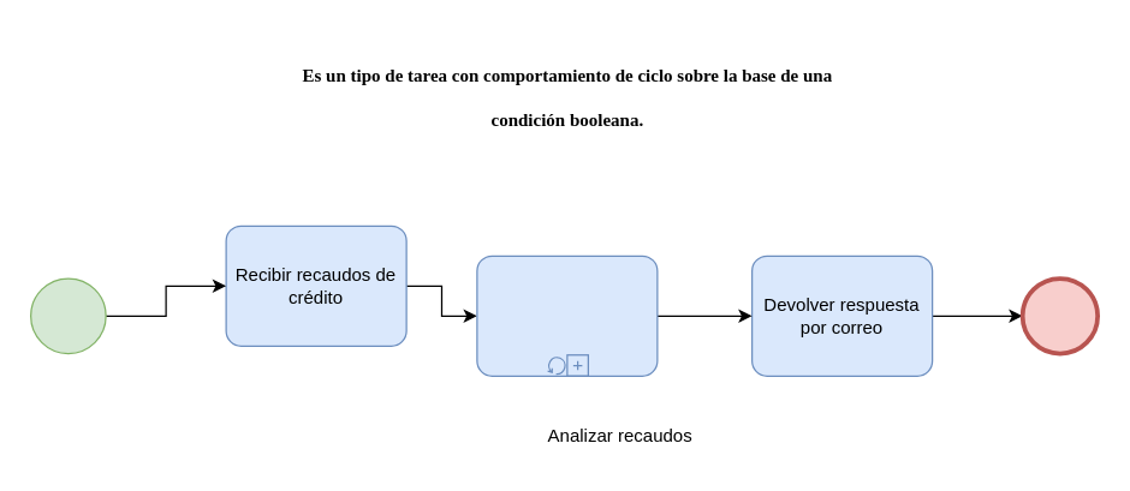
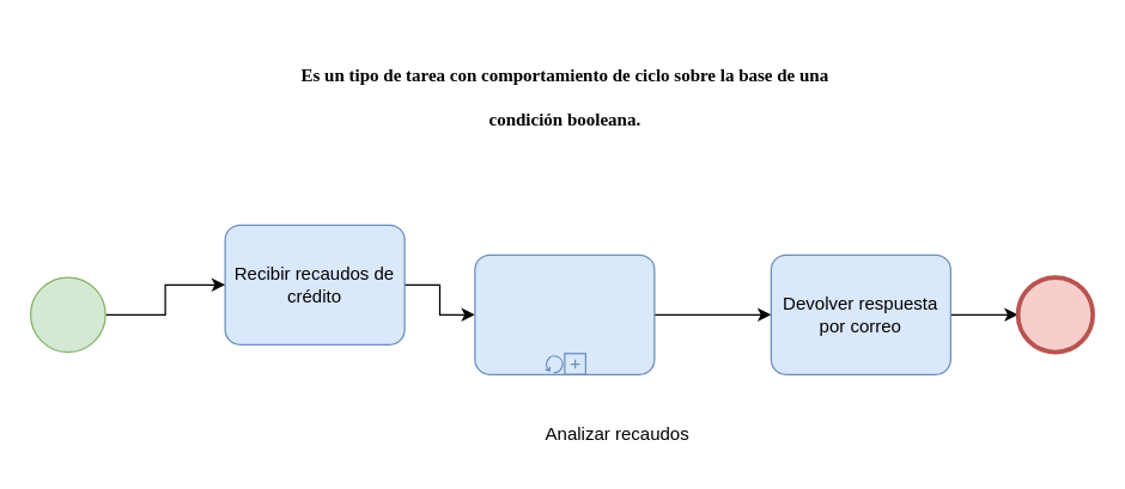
  <mxCell id="0" />
  <mxCell id="1" parent="0" />
  <mxCell id="2" value="" style="edgeStyle=orthogonalEdgeStyle;rounded=0;orthogonalLoop=1;jettySize=auto;html=1;" edge="1" parent="1" source="3" target="10"><mxGeometry relative="1" as="geometry" /></mxCell>
- <mxCell id="3" value="Devolver respuesta por correo" style="points=[[0.25,0,0],[0.5,0,0],[0.75,0,0],[1,0.25,0],[1,0.5,0],[1,0.75,0],[0.75,1,0],[0.5,1,0],[0.25,1,0],[0,0.75,0],[0,0.5,0],[0,0.25,0]];shape=mxgraph.bpmn.task;whiteSpace=wrap;rectStyle=rounded;size=10;html=1;taskMarker=abstract;fillColor=#dae8fc;strokeColor=#6c8ebf;" vertex="1" parent="1"><mxGeometry x="500" y="170" width="120" height="80" as="geometry" /></mxCell>
+ <mxCell id="3" value="Devolver respuesta por correo" style="points=[[0.25,0,0],[0.5,0,0],[0.75,0,0],[1,0.25,0],[1,0.5,0],[1,0.75,0],[0.75,1,0],[0.5,1,0],[0.25,1,0],[0,0.75,0],[0,0.5,0],[0,0.25,0]];shape=mxgraph.bpmn.task;whiteSpace=wrap;rectStyle=rounded;size=10;html=1;taskMarker=abstract;fillColor=#dae8fc;strokeColor=#6c8ebf;" vertex="1" parent="1"><mxGeometry x="515" y="170" width="120" height="80" as="geometry" /></mxCell>
  <mxCell id="4" value="" style="edgeStyle=orthogonalEdgeStyle;rounded=0;orthogonalLoop=1;jettySize=auto;html=1;" edge="1" parent="1" source="5" target="7"><mxGeometry relative="1" as="geometry" /></mxCell>
  <mxCell id="5" value="Recibir recaudos de crédito" style="points=[[0.25,0,0],[0.5,0,0],[0.75,0,0],[1,0.25,0],[1,0.5,0],[1,0.75,0],[0.75,1,0],[0.5,1,0],[0.25,1,0],[0,0.75,0],[0,0.5,0],[0,0.25,0]];shape=mxgraph.bpmn.task;whiteSpace=wrap;rectStyle=rounded;size=10;html=1;taskMarker=abstract;fillColor=#dae8fc;strokeColor=#6c8ebf;" vertex="1" parent="1"><mxGeometry x="150" y="150" width="120" height="80" as="geometry" /></mxCell>
  <mxCell id="6" value="" style="edgeStyle=orthogonalEdgeStyle;rounded=0;orthogonalLoop=1;jettySize=auto;html=1;" edge="1" parent="1" source="7" target="3"><mxGeometry relative="1" as="geometry" /></mxCell>
  <mxCell id="7" value="" style="points=[[0.25,0,0],[0.5,0,0],[0.75,0,0],[1,0.25,0],[1,0.5,0],[1,0.75,0],[0.75,1,0],[0.5,1,0],[0.25,1,0],[0,0.75,0],[0,0.5,0],[0,0.25,0]];shape=mxgraph.bpmn.task;whiteSpace=wrap;rectStyle=rounded;size=10;html=1;taskMarker=abstract;isLoopStandard=1;isLoopSub=1;fillColor=#dae8fc;strokeColor=#6c8ebf;" vertex="1" parent="1"><mxGeometry x="317" y="170" width="120" height="80" as="geometry" /></mxCell>
  <mxCell id="8" value="" style="edgeStyle=orthogonalEdgeStyle;rounded=0;orthogonalLoop=1;jettySize=auto;html=1;" edge="1" parent="1" source="9" target="5"><mxGeometry relative="1" as="geometry" /></mxCell>
  <mxCell id="9" value="" style="points=[[0.145,0.145,0],[0.5,0,0],[0.855,0.145,0],[1,0.5,0],[0.855,0.855,0],[0.5,1,0],[0.145,0.855,0],[0,0.5,0]];shape=mxgraph.bpmn.event;html=1;verticalLabelPosition=bottom;labelBackgroundColor=#ffffff;verticalAlign=top;align=center;perimeter=ellipsePerimeter;outlineConnect=0;aspect=fixed;outline=standard;symbol=general;fillColor=#d5e8d4;strokeColor=#82b366;" vertex="1" parent="1"><mxGeometry x="20" y="185" width="50" height="50" as="geometry" /></mxCell>
  <mxCell id="10" value="" style="points=[[0.145,0.145,0],[0.5,0,0],[0.855,0.145,0],[1,0.5,0],[0.855,0.855,0],[0.5,1,0],[0.145,0.855,0],[0,0.5,0]];shape=mxgraph.bpmn.event;html=1;verticalLabelPosition=bottom;labelBackgroundColor=#ffffff;verticalAlign=top;align=center;perimeter=ellipsePerimeter;outlineConnect=0;aspect=fixed;outline=end;symbol=terminate2;fillColor=#f8cecc;strokeColor=#b85450;" vertex="1" parent="1"><mxGeometry x="680" y="185" width="50" height="50" as="geometry" /></mxCell>
  <mxCell id="11" value="Analizar recaudos" style="text;html=1;align=center;verticalAlign=middle;resizable=0;points=[];autosize=1;strokeColor=none;fillColor=none;" vertex="1" parent="1"><mxGeometry x="352" y="275" width="120" height="30" as="geometry" /></mxCell>
  <mxCell id="12" value="&lt;h4&gt;&lt;font face=&quot;Georgia&quot;&gt;Es un tipo de tarea con comportamiento de ciclo sobre la base de una&lt;br&gt;&lt;/font&gt;&lt;/h4&gt;&lt;h4&gt;&lt;font face=&quot;Georgia&quot;&gt;condición booleana. &lt;/font&gt;&lt;/h4&gt;" style="text;html=1;align=center;verticalAlign=middle;resizable=0;points=[];autosize=1;strokeColor=none;fillColor=none;" vertex="1" parent="1"><mxGeometry x="152" y="20" width="450" height="90" as="geometry" /></mxCell>
